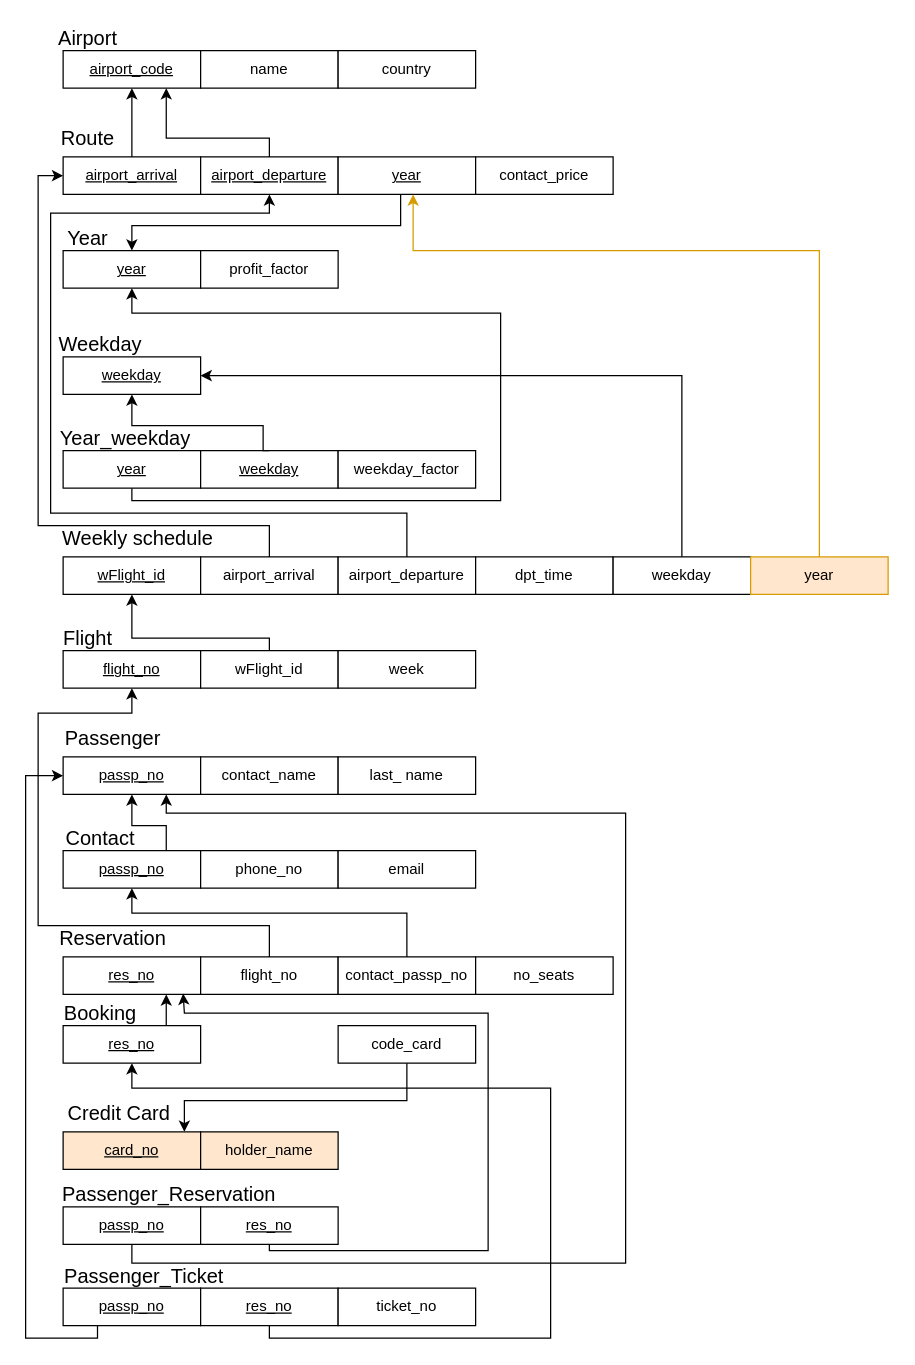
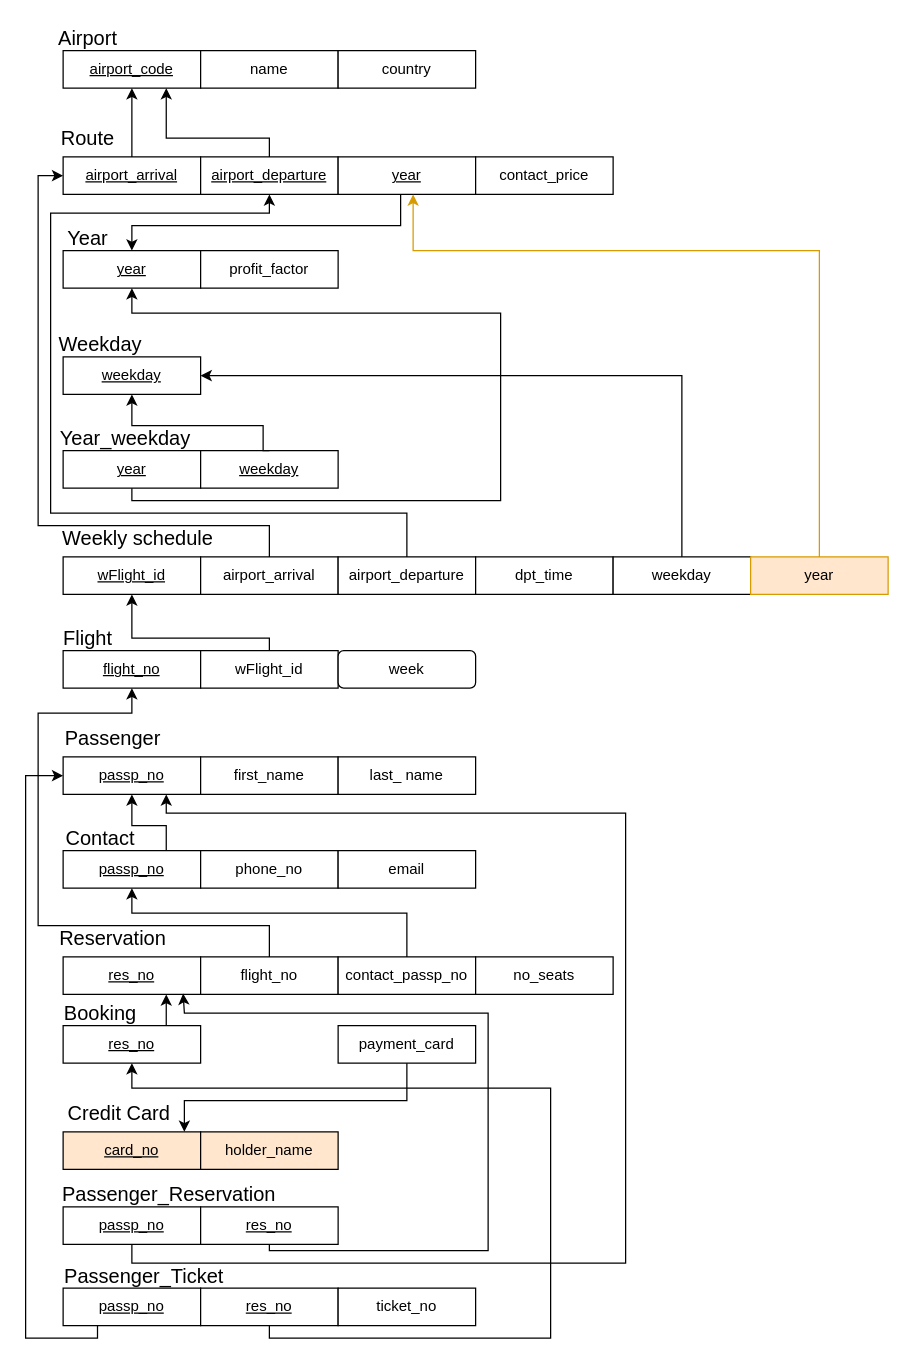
  <mxCell id="0" />
  <mxCell id="1" parent="0" />
  <mxCell id="2" value="&lt;u&gt;airport_arrival&lt;/u&gt;" style="rounded=0;whiteSpace=wrap;html=1;" parent="1" vertex="1"><mxGeometry x="50" y="125" width="110" height="30" as="geometry" /></mxCell>
  <mxCell id="3" value="&lt;u&gt;airport_departure&lt;/u&gt;" style="rounded=0;whiteSpace=wrap;html=1;" parent="1" vertex="1"><mxGeometry x="160" y="125" width="110" height="30" as="geometry" /></mxCell>
  <mxCell id="4" value="&lt;u&gt;year&lt;/u&gt;" style="rounded=0;whiteSpace=wrap;html=1;" parent="1" vertex="1"><mxGeometry x="270" y="125" width="110" height="30" as="geometry" /></mxCell>
  <mxCell id="5" value="&lt;font style=&quot;font-size: 16px&quot;&gt;Route&lt;/font&gt;" style="text;html=1;strokeColor=none;fillColor=none;align=center;verticalAlign=middle;whiteSpace=wrap;rounded=0;" parent="1" vertex="1"><mxGeometry x="40" y="100" width="60" height="20" as="geometry" /></mxCell>
  <mxCell id="6" value="&lt;u&gt;airport_code&lt;/u&gt;" style="rounded=0;whiteSpace=wrap;html=1;" parent="1" vertex="1"><mxGeometry x="50" y="40" width="110" height="30" as="geometry" /></mxCell>
  <mxCell id="7" value="&lt;font style=&quot;font-size: 16px&quot;&gt;Airport&lt;/font&gt;" style="text;html=1;strokeColor=none;fillColor=none;align=center;verticalAlign=middle;whiteSpace=wrap;rounded=0;" parent="1" vertex="1"><mxGeometry x="50" y="20" width="40" height="20" as="geometry" /></mxCell>
  <mxCell id="8" value="name" style="rounded=0;whiteSpace=wrap;html=1;" parent="1" vertex="1"><mxGeometry x="160" y="40" width="110" height="30" as="geometry" /></mxCell>
  <mxCell id="9" value="country" style="rounded=0;whiteSpace=wrap;html=1;" parent="1" vertex="1"><mxGeometry x="270" y="40" width="110" height="30" as="geometry" /></mxCell>
  <mxCell id="10" value="&lt;u&gt;weekday&lt;/u&gt;" style="rounded=0;whiteSpace=wrap;html=1;" parent="1" vertex="1"><mxGeometry x="50" y="285" width="110" height="30" as="geometry" /></mxCell>
  <mxCell id="11" value="&lt;span style=&quot;font-size: 16px&quot;&gt;Weekday&lt;/span&gt;" style="text;html=1;strokeColor=none;fillColor=none;align=center;verticalAlign=middle;whiteSpace=wrap;rounded=0;" parent="1" vertex="1"><mxGeometry x="50" y="265" width="60" height="20" as="geometry" /></mxCell>
  <mxCell id="12" value="&lt;u&gt;year&lt;/u&gt;" style="rounded=0;whiteSpace=wrap;html=1;" parent="1" vertex="1"><mxGeometry x="50" y="200" width="110" height="30" as="geometry" /></mxCell>
  <mxCell id="13" value="&lt;font style=&quot;font-size: 16px&quot;&gt;Year&lt;/font&gt;" style="text;html=1;strokeColor=none;fillColor=none;align=center;verticalAlign=middle;whiteSpace=wrap;rounded=0;" parent="1" vertex="1"><mxGeometry x="50" y="180" width="40" height="20" as="geometry" /></mxCell>
  <mxCell id="14" value="profit_factor" style="rounded=0;whiteSpace=wrap;html=1;" parent="1" vertex="1"><mxGeometry x="160" y="200" width="110" height="30" as="geometry" /></mxCell>
  <mxCell id="15" value="&lt;u&gt;wFlight_id&lt;/u&gt;" style="rounded=0;whiteSpace=wrap;html=1;" parent="1" vertex="1"><mxGeometry x="50" y="445" width="110" height="30" as="geometry" /></mxCell>
  <mxCell id="16" value="airport_arrival" style="rounded=0;whiteSpace=wrap;html=1;" parent="1" vertex="1"><mxGeometry x="160" y="445" width="110" height="30" as="geometry" /></mxCell>
  <mxCell id="17" value="airport_departure" style="rounded=0;whiteSpace=wrap;html=1;" parent="1" vertex="1"><mxGeometry x="270" y="445" width="110" height="30" as="geometry" /></mxCell>
  <mxCell id="18" value="&lt;font style=&quot;font-size: 16px&quot;&gt;Weekly schedule&lt;/font&gt;" style="text;html=1;strokeColor=none;fillColor=none;align=center;verticalAlign=middle;whiteSpace=wrap;rounded=0;" parent="1" vertex="1"><mxGeometry x="40" y="420" width="140" height="20" as="geometry" /></mxCell>
  <mxCell id="19" value="&lt;u&gt;year&lt;/u&gt;" style="rounded=0;whiteSpace=wrap;html=1;" parent="1" vertex="1"><mxGeometry x="50" y="360" width="110" height="30" as="geometry" /></mxCell>
  <mxCell id="20" value="&lt;font style=&quot;font-size: 16px&quot;&gt;Year_weekday&lt;/font&gt;" style="text;html=1;strokeColor=none;fillColor=none;align=center;verticalAlign=middle;whiteSpace=wrap;rounded=0;" parent="1" vertex="1"><mxGeometry x="80" y="340" width="40" height="20" as="geometry" /></mxCell>
  <mxCell id="21" value="&lt;u&gt;weekday&lt;/u&gt;" style="rounded=0;whiteSpace=wrap;html=1;" parent="1" vertex="1"><mxGeometry x="160" y="360" width="110" height="30" as="geometry" /></mxCell>
- <mxCell id="22" value="weekday_factor" style="rounded=0;whiteSpace=wrap;html=1;" parent="1" vertex="1"><mxGeometry x="270" y="360" width="110" height="30" as="geometry" /></mxCell>
  <mxCell id="23" value="dpt_time" style="rounded=0;whiteSpace=wrap;html=1;" parent="1" vertex="1"><mxGeometry x="380" y="445" width="110" height="30" as="geometry" /></mxCell>
  <mxCell id="24" value="&lt;u&gt;passp_no&lt;/u&gt;" style="rounded=0;whiteSpace=wrap;html=1;" parent="1" vertex="1"><mxGeometry x="50" y="605" width="110" height="30" as="geometry" /></mxCell>
- <mxCell id="25" value="contact_name" style="rounded=0;whiteSpace=wrap;html=1;" parent="1" vertex="1"><mxGeometry x="160" y="605" width="110" height="30" as="geometry" /></mxCell>
+ <mxCell id="25" value="first_name" style="rounded=0;whiteSpace=wrap;html=1;" parent="1" vertex="1"><mxGeometry x="160" y="605" width="110" height="30" as="geometry" /></mxCell>
  <mxCell id="26" value="last_ name" style="rounded=0;whiteSpace=wrap;html=1;" parent="1" vertex="1"><mxGeometry x="270" y="605" width="110" height="30" as="geometry" /></mxCell>
  <mxCell id="27" value="&lt;font style=&quot;font-size: 16px&quot;&gt;Passenger&lt;/font&gt;" style="text;html=1;strokeColor=none;fillColor=none;align=center;verticalAlign=middle;whiteSpace=wrap;rounded=0;" parent="1" vertex="1"><mxGeometry x="60" y="580" width="60" height="20" as="geometry" /></mxCell>
  <mxCell id="28" value="&lt;u&gt;flight_no&lt;/u&gt;" style="rounded=0;whiteSpace=wrap;html=1;" parent="1" vertex="1"><mxGeometry x="50" y="520" width="110" height="30" as="geometry" /></mxCell>
  <mxCell id="29" value="&lt;font style=&quot;font-size: 16px&quot;&gt;Flight&lt;/font&gt;" style="text;html=1;strokeColor=none;fillColor=none;align=center;verticalAlign=middle;whiteSpace=wrap;rounded=0;" parent="1" vertex="1"><mxGeometry x="50" y="500" width="40" height="20" as="geometry" /></mxCell>
  <mxCell id="30" value="wFlight_id" style="rounded=0;whiteSpace=wrap;html=1;" parent="1" vertex="1"><mxGeometry x="160" y="520" width="110" height="30" as="geometry" /></mxCell>
- <mxCell id="31" value="week" style="rounded=0;whiteSpace=wrap;html=1;" parent="1" vertex="1"><mxGeometry x="270" y="520" width="110" height="30" as="geometry" /></mxCell>
+ <mxCell id="31" value="week" style="whiteSpace=wrap;html=1;rounded=1;" parent="1" vertex="1"><mxGeometry x="270" y="520" width="110" height="30" as="geometry" /></mxCell>
  <mxCell id="32" value="&lt;u&gt;res_no&lt;/u&gt;" style="rounded=0;whiteSpace=wrap;html=1;" parent="1" vertex="1"><mxGeometry x="50" y="765" width="110" height="30" as="geometry" /></mxCell>
  <mxCell id="33" value="flight_no" style="rounded=0;whiteSpace=wrap;html=1;" parent="1" vertex="1"><mxGeometry x="160" y="765" width="110" height="30" as="geometry" /></mxCell>
  <mxCell id="34" value="&lt;span style=&quot;white-space: normal&quot;&gt;contact_passp_no&lt;/span&gt;" style="rounded=0;whiteSpace=wrap;html=1;" parent="1" vertex="1"><mxGeometry x="270" y="765" width="110" height="30" as="geometry" /></mxCell>
  <mxCell id="35" value="&lt;font style=&quot;font-size: 16px&quot;&gt;Reservation&lt;/font&gt;" style="text;html=1;strokeColor=none;fillColor=none;align=center;verticalAlign=middle;whiteSpace=wrap;rounded=0;" parent="1" vertex="1"><mxGeometry x="60" y="740" width="60" height="20" as="geometry" /></mxCell>
  <mxCell id="36" value="&lt;u style=&quot;white-space: normal&quot;&gt;passp_no&lt;/u&gt;" style="rounded=0;whiteSpace=wrap;html=1;" parent="1" vertex="1"><mxGeometry x="50" y="680" width="110" height="30" as="geometry" /></mxCell>
  <mxCell id="37" value="&lt;font style=&quot;font-size: 16px&quot;&gt;Contact&lt;/font&gt;" style="text;html=1;strokeColor=none;fillColor=none;align=center;verticalAlign=middle;whiteSpace=wrap;rounded=0;" parent="1" vertex="1"><mxGeometry x="60" y="660" width="40" height="20" as="geometry" /></mxCell>
  <mxCell id="38" value="phone_no" style="rounded=0;whiteSpace=wrap;html=1;" parent="1" vertex="1"><mxGeometry x="160" y="680" width="110" height="30" as="geometry" /></mxCell>
  <mxCell id="39" value="email" style="rounded=0;whiteSpace=wrap;html=1;" parent="1" vertex="1"><mxGeometry x="270" y="680" width="110" height="30" as="geometry" /></mxCell>
  <mxCell id="40" value="&lt;span style=&quot;white-space: normal&quot;&gt;no_seats&lt;/span&gt;" style="rounded=0;whiteSpace=wrap;html=1;" parent="1" vertex="1"><mxGeometry x="380" y="765" width="110" height="30" as="geometry" /></mxCell>
  <mxCell id="41" value="&lt;u&gt;card_no&lt;/u&gt;" style="rounded=0;whiteSpace=wrap;html=1;fillColor=#ffe6cc;" parent="1" vertex="1"><mxGeometry x="50" y="905" width="110" height="30" as="geometry" /></mxCell>
  <mxCell id="42" value="holder_name" style="rounded=0;whiteSpace=wrap;html=1;fillColor=#ffe6cc;" parent="1" vertex="1"><mxGeometry x="160" y="905" width="110" height="30" as="geometry" /></mxCell>
  <mxCell id="43" value="&lt;font style=&quot;font-size: 16px&quot;&gt;Credit Card&lt;/font&gt;" style="text;html=1;strokeColor=none;fillColor=none;align=center;verticalAlign=middle;whiteSpace=wrap;rounded=0;" parent="1" vertex="1"><mxGeometry x="40" y="880" width="110" height="20" as="geometry" /></mxCell>
  <mxCell id="44" value="&lt;u&gt;res_no&lt;/u&gt;" style="rounded=0;whiteSpace=wrap;html=1;" parent="1" vertex="1"><mxGeometry x="50" y="820" width="110" height="30" as="geometry" /></mxCell>
  <mxCell id="45" value="&lt;font style=&quot;font-size: 16px&quot;&gt;Booking&lt;/font&gt;" style="text;html=1;strokeColor=none;fillColor=none;align=center;verticalAlign=middle;whiteSpace=wrap;rounded=0;" parent="1" vertex="1"><mxGeometry x="60" y="800" width="40" height="20" as="geometry" /></mxCell>
- <mxCell id="46" value="code_card" style="rounded=0;whiteSpace=wrap;html=1;" parent="1" vertex="1"><mxGeometry x="270" y="820" width="110" height="30" as="geometry" /></mxCell>
+ <mxCell id="46" value="payment_card" style="rounded=0;whiteSpace=wrap;html=1;" parent="1" vertex="1"><mxGeometry x="270" y="820" width="110" height="30" as="geometry" /></mxCell>
  <mxCell id="47" value="contact_price" style="rounded=0;whiteSpace=wrap;html=1;" parent="1" vertex="1"><mxGeometry x="380" y="125" width="110" height="30" as="geometry" /></mxCell>
  <mxCell id="48" style="edgeStyle=orthogonalEdgeStyle;rounded=0;html=1;entryX=0.5;entryY=1;jettySize=auto;orthogonalLoop=1;entryDx=0;entryDy=0;exitX=0.5;exitY=0;exitDx=0;exitDy=0;" parent="1" source="2" target="6" edge="1"><mxGeometry relative="1" as="geometry"><mxPoint x="330" y="120" as="sourcePoint" /><mxPoint x="630" y="65" as="targetPoint" /><Array as="points"><mxPoint x="105" y="90" /><mxPoint x="105" y="90" /></Array></mxGeometry></mxCell>
  <mxCell id="49" style="edgeStyle=orthogonalEdgeStyle;rounded=0;html=1;entryX=0.5;entryY=0;jettySize=auto;orthogonalLoop=1;entryDx=0;entryDy=0;" parent="1" target="12" edge="1"><mxGeometry relative="1" as="geometry"><mxPoint x="320" y="155" as="sourcePoint" /><mxPoint x="125" y="220" as="targetPoint" /><Array as="points"><mxPoint x="320" y="155" /><mxPoint x="320" y="180" /><mxPoint x="105" y="180" /></Array></mxGeometry></mxCell>
  <mxCell id="50" style="edgeStyle=orthogonalEdgeStyle;rounded=0;html=1;entryX=0.5;entryY=1;jettySize=auto;orthogonalLoop=1;entryDx=0;entryDy=0;exitX=0.5;exitY=1;exitDx=0;exitDy=0;" parent="1" source="19" target="12" edge="1"><mxGeometry relative="1" as="geometry"><mxPoint x="350" y="272.5" as="sourcePoint" /><mxPoint x="240" y="317.5" as="targetPoint" /><Array as="points"><mxPoint x="105" y="400" /><mxPoint x="400" y="400" /><mxPoint x="400" y="250" /><mxPoint x="105" y="250" /></Array></mxGeometry></mxCell>
  <mxCell id="51" style="edgeStyle=orthogonalEdgeStyle;rounded=0;html=1;jettySize=auto;orthogonalLoop=1;exitX=0.5;exitY=0;exitDx=0;exitDy=0;entryX=0.5;entryY=1;entryDx=0;entryDy=0;" parent="1" source="21" target="10" edge="1"><mxGeometry relative="1" as="geometry"><mxPoint x="412" y="315" as="sourcePoint" /><mxPoint x="130" y="330" as="targetPoint" /><Array as="points"><mxPoint x="210" y="360" /><mxPoint x="210" y="340" /><mxPoint x="105" y="340" /></Array></mxGeometry></mxCell>
  <mxCell id="52" style="edgeStyle=orthogonalEdgeStyle;rounded=0;html=1;jettySize=auto;orthogonalLoop=1;exitX=0.5;exitY=0;exitDx=0;exitDy=0;entryX=0;entryY=0.5;entryDx=0;entryDy=0;" parent="1" source="16" target="2" edge="1"><mxGeometry relative="1" as="geometry"><mxPoint x="435" y="400" as="sourcePoint" /><mxPoint x="30" y="170" as="targetPoint" /><Array as="points"><mxPoint x="215" y="420" /><mxPoint x="30" y="420" /><mxPoint x="30" y="140" /></Array></mxGeometry></mxCell>
  <mxCell id="53" style="edgeStyle=orthogonalEdgeStyle;rounded=0;html=1;jettySize=auto;orthogonalLoop=1;exitX=0.5;exitY=0;exitDx=0;exitDy=0;entryX=1;entryY=0.5;entryDx=0;entryDy=0;" parent="1" source="72" target="10" edge="1"><mxGeometry relative="1" as="geometry"><mxPoint x="600" y="385" as="sourcePoint" /><mxPoint x="490" y="340" as="targetPoint" /><Array as="points"><mxPoint x="545" y="300" /></Array></mxGeometry></mxCell>
  <mxCell id="54" style="edgeStyle=orthogonalEdgeStyle;rounded=0;html=1;jettySize=auto;orthogonalLoop=1;exitX=0.5;exitY=0;exitDx=0;exitDy=0;entryX=0.5;entryY=1;entryDx=0;entryDy=0;" parent="1" source="30" target="15" edge="1"><mxGeometry relative="1" as="geometry"><mxPoint x="645" y="475" as="sourcePoint" /><mxPoint x="100" y="500" as="targetPoint" /><Array as="points"><mxPoint x="215" y="510" /><mxPoint x="105" y="510" /></Array></mxGeometry></mxCell>
  <mxCell id="55" style="edgeStyle=orthogonalEdgeStyle;rounded=0;html=1;jettySize=auto;orthogonalLoop=1;exitX=0.75;exitY=0;exitDx=0;exitDy=0;entryX=0.5;entryY=1;entryDx=0;entryDy=0;" parent="1" source="36" target="24" edge="1"><mxGeometry relative="1" as="geometry"><mxPoint x="520" y="682.5" as="sourcePoint" /><mxPoint x="410" y="637.5" as="targetPoint" /><Array as="points"><mxPoint x="133" y="660" /><mxPoint x="105" y="660" /></Array></mxGeometry></mxCell>
  <mxCell id="56" style="edgeStyle=orthogonalEdgeStyle;rounded=0;html=1;jettySize=auto;orthogonalLoop=1;entryX=0.5;entryY=1;entryDx=0;entryDy=0;exitX=0.5;exitY=0;exitDx=0;exitDy=0;" parent="1" source="33" target="28" edge="1"><mxGeometry relative="1" as="geometry"><mxPoint x="220" y="760" as="sourcePoint" /><mxPoint x="100" y="705" as="targetPoint" /><Array as="points"><mxPoint x="215" y="740" /><mxPoint x="30" y="740" /><mxPoint x="30" y="570" /><mxPoint x="105" y="570" /></Array></mxGeometry></mxCell>
  <mxCell id="57" style="edgeStyle=orthogonalEdgeStyle;rounded=0;html=1;jettySize=auto;orthogonalLoop=1;exitX=0.5;exitY=0;exitDx=0;exitDy=0;entryX=0.5;entryY=1;entryDx=0;entryDy=0;" parent="1" source="34" target="36" edge="1"><mxGeometry relative="1" as="geometry"><mxPoint x="225" y="775" as="sourcePoint" /><mxPoint x="105" y="720" as="targetPoint" /><Array as="points"><mxPoint x="325" y="730" /><mxPoint x="105" y="730" /></Array></mxGeometry></mxCell>
  <mxCell id="58" style="edgeStyle=orthogonalEdgeStyle;rounded=0;html=1;jettySize=auto;orthogonalLoop=1;exitX=0.5;exitY=1;exitDx=0;exitDy=0;" parent="1" source="46" edge="1"><mxGeometry relative="1" as="geometry"><mxPoint x="435" y="855" as="sourcePoint" /><mxPoint x="147" y="905" as="targetPoint" /><Array as="points"><mxPoint x="325" y="880" /><mxPoint x="147" y="880" /></Array></mxGeometry></mxCell>
  <mxCell id="59" style="edgeStyle=orthogonalEdgeStyle;rounded=0;html=1;jettySize=auto;orthogonalLoop=1;exitX=0.75;exitY=0;exitDx=0;exitDy=0;entryX=0.75;entryY=1;entryDx=0;entryDy=0;" parent="1" source="44" target="32" edge="1"><mxGeometry relative="1" as="geometry"><mxPoint x="340" y="855" as="sourcePoint" /><mxPoint x="120" y="800" as="targetPoint" /><Array as="points"><mxPoint x="133" y="810" /><mxPoint x="133" y="810" /></Array></mxGeometry></mxCell>
  <mxCell id="60" value="&lt;u&gt;passp_no&lt;/u&gt;" style="rounded=0;whiteSpace=wrap;html=1;" parent="1" vertex="1"><mxGeometry x="50" y="965" width="110" height="30" as="geometry" /></mxCell>
  <mxCell id="61" value="&lt;u&gt;res_no&lt;/u&gt;" style="rounded=0;whiteSpace=wrap;html=1;" parent="1" vertex="1"><mxGeometry x="160" y="965" width="110" height="30" as="geometry" /></mxCell>
  <mxCell id="62" value="&lt;font style=&quot;font-size: 16px&quot;&gt;Passenger_Reservation&lt;/font&gt;" style="text;html=1;strokeColor=none;fillColor=none;align=center;verticalAlign=middle;whiteSpace=wrap;rounded=0;" parent="1" vertex="1"><mxGeometry x="80" y="945" width="110" height="20" as="geometry" /></mxCell>
  <mxCell id="63" value="&lt;u&gt;passp_no&lt;/u&gt;" style="rounded=0;whiteSpace=wrap;html=1;" parent="1" vertex="1"><mxGeometry x="50" y="1030" width="110" height="30" as="geometry" /></mxCell>
  <mxCell id="64" value="&lt;u&gt;res_no&lt;/u&gt;" style="rounded=0;whiteSpace=wrap;html=1;" parent="1" vertex="1"><mxGeometry x="160" y="1030" width="110" height="30" as="geometry" /></mxCell>
  <mxCell id="65" value="&lt;font style=&quot;font-size: 16px&quot;&gt;Passenger_Ticket&lt;/font&gt;" style="text;html=1;strokeColor=none;fillColor=none;align=center;verticalAlign=middle;whiteSpace=wrap;rounded=0;" parent="1" vertex="1"><mxGeometry x="60" y="1010" width="110" height="20" as="geometry" /></mxCell>
  <mxCell id="66" value="ticket_no" style="rounded=0;whiteSpace=wrap;html=1;" parent="1" vertex="1"><mxGeometry x="270" y="1030" width="110" height="30" as="geometry" /></mxCell>
  <mxCell id="67" style="edgeStyle=orthogonalEdgeStyle;rounded=0;html=1;jettySize=auto;orthogonalLoop=1;exitX=0.5;exitY=1;exitDx=0;exitDy=0;entryX=0.75;entryY=1;entryDx=0;entryDy=0;" parent="1" source="60" target="24" edge="1"><mxGeometry relative="1" as="geometry"><mxPoint x="490" y="952.5" as="sourcePoint" /><mxPoint x="500" y="710" as="targetPoint" /><Array as="points"><mxPoint x="105" y="1010" /><mxPoint x="500" y="1010" /><mxPoint x="500" y="650" /><mxPoint x="133" y="650" /></Array></mxGeometry></mxCell>
  <mxCell id="68" style="edgeStyle=orthogonalEdgeStyle;rounded=0;html=1;jettySize=auto;orthogonalLoop=1;exitX=0.5;exitY=1;exitDx=0;exitDy=0;entryX=0.873;entryY=0.978;entryDx=0;entryDy=0;entryPerimeter=0;" parent="1" source="61" target="32" edge="1"><mxGeometry relative="1" as="geometry"><mxPoint x="600" y="965" as="sourcePoint" /><mxPoint x="420" y="820" as="targetPoint" /><Array as="points"><mxPoint x="215" y="1000" /><mxPoint x="390" y="1000" /><mxPoint x="390" y="810" /><mxPoint x="147" y="810" /></Array></mxGeometry></mxCell>
  <mxCell id="69" style="edgeStyle=orthogonalEdgeStyle;rounded=0;html=1;jettySize=auto;orthogonalLoop=1;exitX=0.25;exitY=1;exitDx=0;exitDy=0;" parent="1" source="63" edge="1"><mxGeometry relative="1" as="geometry"><mxPoint x="410" y="1060" as="sourcePoint" /><mxPoint x="50" y="620" as="targetPoint" /><Array as="points"><mxPoint x="78" y="1070" /><mxPoint x="20" y="1070" /><mxPoint x="20" y="620" /><mxPoint x="50" y="620" /></Array></mxGeometry></mxCell>
  <mxCell id="70" style="edgeStyle=orthogonalEdgeStyle;rounded=0;html=1;jettySize=auto;orthogonalLoop=1;exitX=0.5;exitY=1;exitDx=0;exitDy=0;entryX=0.5;entryY=1;entryDx=0;entryDy=0;" parent="1" source="64" target="44" edge="1"><mxGeometry relative="1" as="geometry"><mxPoint x="519" y="1036" as="sourcePoint" /><mxPoint x="450" y="835" as="targetPoint" /><Array as="points"><mxPoint x="215" y="1070" /><mxPoint x="440" y="1070" /><mxPoint x="440" y="870" /><mxPoint x="105" y="870" /></Array></mxGeometry></mxCell>
  <mxCell id="71" style="edgeStyle=orthogonalEdgeStyle;rounded=0;html=1;entryX=0.75;entryY=1;jettySize=auto;orthogonalLoop=1;entryDx=0;entryDy=0;exitX=0.5;exitY=0;exitDx=0;exitDy=0;" parent="1" source="3" target="6" edge="1"><mxGeometry relative="1" as="geometry"><mxPoint x="123" y="125" as="sourcePoint" /><mxPoint x="122" y="72" as="targetPoint" /><Array as="points"><mxPoint x="215" y="110" /><mxPoint x="133" y="110" /></Array></mxGeometry></mxCell>
  <mxCell id="72" value="weekday" style="rounded=0;whiteSpace=wrap;html=1;" parent="1" vertex="1"><mxGeometry x="490" y="445" width="110" height="30" as="geometry" /></mxCell>
  <mxCell id="73" style="edgeStyle=orthogonalEdgeStyle;rounded=0;html=1;jettySize=auto;orthogonalLoop=1;exitX=0.5;exitY=0;exitDx=0;exitDy=0;entryX=0.5;entryY=1;entryDx=0;entryDy=0;" parent="1" source="17" target="3" edge="1"><mxGeometry relative="1" as="geometry"><mxPoint x="225" y="455" as="sourcePoint" /><mxPoint x="60" y="150" as="targetPoint" /><Array as="points"><mxPoint x="325" y="410" /><mxPoint x="40" y="410" /><mxPoint x="40" y="170" /><mxPoint x="215" y="170" /></Array></mxGeometry></mxCell>
  <mxCell id="74" value="year" style="rounded=0;whiteSpace=wrap;html=1;fillColor=#ffe6cc;strokeColor=#d79b00;" vertex="1" parent="1"><mxGeometry x="600" y="445" width="110" height="30" as="geometry" /></mxCell>
  <mxCell id="75" style="edgeStyle=orthogonalEdgeStyle;rounded=0;html=1;jettySize=auto;orthogonalLoop=1;exitX=0.5;exitY=0;exitDx=0;exitDy=0;fillColor=#ffe6cc;strokeColor=#d79b00;" edge="1" parent="1" source="74"><mxGeometry relative="1" as="geometry"><mxPoint x="655" y="375" as="sourcePoint" /><mxPoint x="330" y="155" as="targetPoint" /><Array as="points"><mxPoint x="655" y="200" /><mxPoint x="330" y="200" /><mxPoint x="330" y="155" /></Array></mxGeometry></mxCell>
